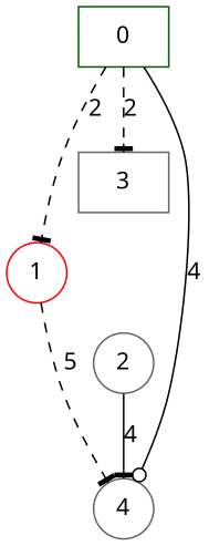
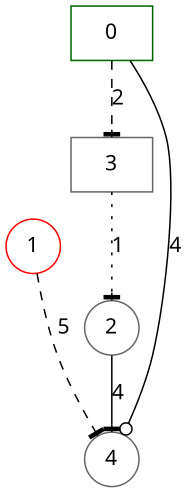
  digraph {
    fontname="Noto Sans"
    node [color=gray40 fontname="Noto Sans" shape=circle]
    edge [arrowhead=tee fontname="Noto Sans" style=dashed]
    n1 [color=darkgreen label=0 shape=box]
    n2 [color=red label=1]
    n3 [label=3 shape=box]
    n4 [label=4]
    n5 [label=2]
-   n1 -> n2 [label=2]
    n1 -> n3 [label=2]
    n1 -> n4 [arrowhead=odot label=4 style=solid]
    n2 -> n4 [label=5]
+   n3 -> n5 [label=1 style=dotted]
    n5 -> n4 [label=4 style=solid]
  }
